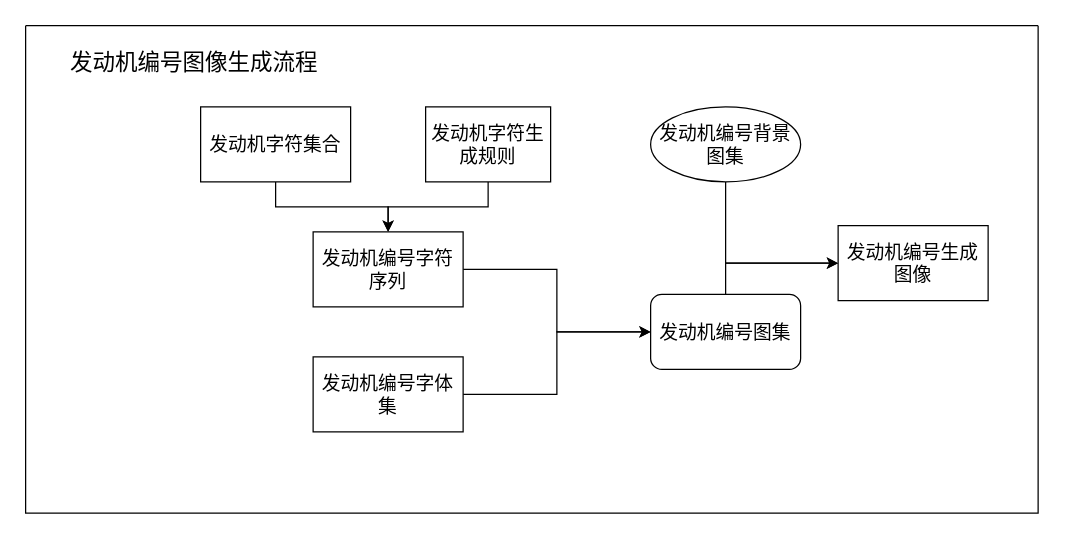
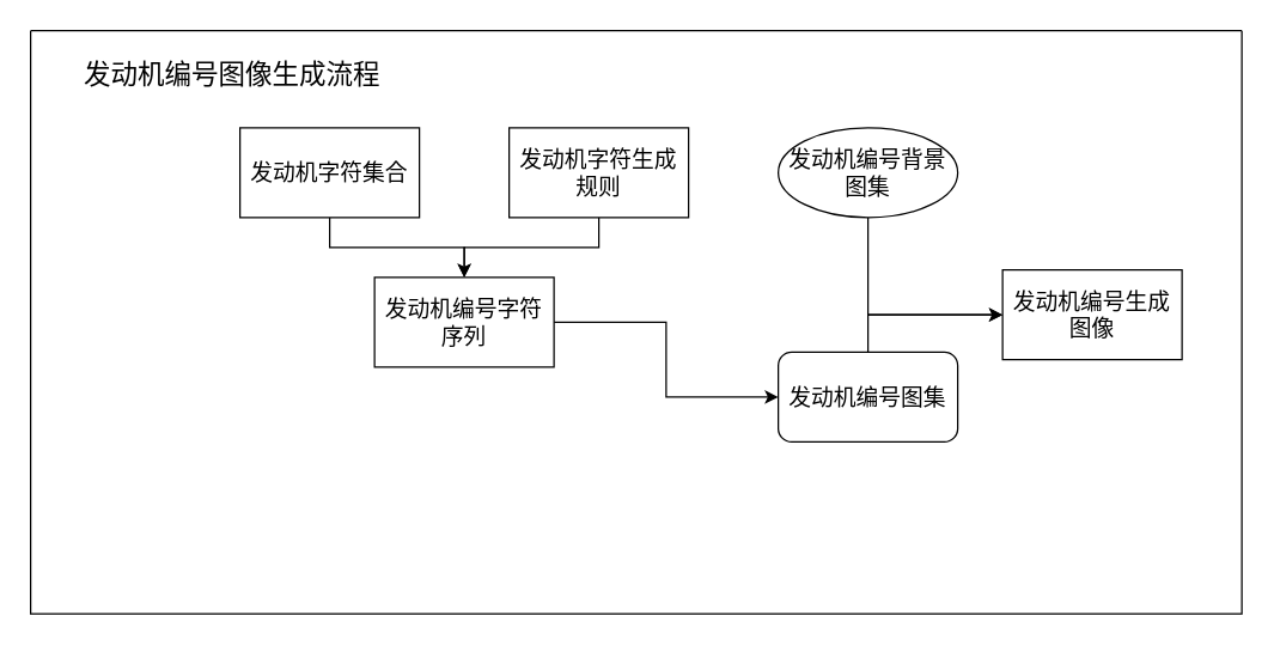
  <mxCell id="0" />
  <mxCell id="1" parent="0" />
  <mxCell id="2" style="edgeStyle=orthogonalEdgeStyle;rounded=0;orthogonalLoop=1;jettySize=auto;html=1;exitX=0.5;exitY=1;exitDx=0;exitDy=0;entryX=0.5;entryY=0;entryDx=0;entryDy=0;fontSize=15;" edge="1" parent="1" source="3" target="7"><mxGeometry relative="1" as="geometry" /></mxCell>
  <mxCell id="3" value="发动机字符集合" style="rounded=0;whiteSpace=wrap;html=1;fontSize=15;" vertex="1" parent="1"><mxGeometry x="160" y="85" width="120" height="60" as="geometry" /></mxCell>
  <mxCell id="4" style="edgeStyle=orthogonalEdgeStyle;rounded=0;orthogonalLoop=1;jettySize=auto;html=1;exitX=0.5;exitY=1;exitDx=0;exitDy=0;fontSize=15;" edge="1" parent="1" source="5" target="7"><mxGeometry relative="1" as="geometry" /></mxCell>
- <mxCell id="5" value="发动机字符生成规则&lt;br style=&quot;font-size: 15px;&quot;&gt;" style="rounded=0;whiteSpace=wrap;html=1;fontSize=15;" vertex="1" parent="1"><mxGeometry x="340" y="85" width="100" height="60" as="geometry" /></mxCell>
+ <mxCell id="5" value="发动机字符生成规则&lt;br style=&quot;font-size: 15px;&quot;&gt;" style="rounded=0;whiteSpace=wrap;html=1;fontSize=15;" vertex="1" parent="1"><mxGeometry x="340" y="85" width="120" height="60" as="geometry" /></mxCell>
  <mxCell id="6" style="edgeStyle=orthogonalEdgeStyle;rounded=0;orthogonalLoop=1;jettySize=auto;html=1;exitX=1;exitY=0.5;exitDx=0;exitDy=0;entryX=0;entryY=0.5;entryDx=0;entryDy=0;fontSize=15;" edge="1" parent="1" source="7" target="16"><mxGeometry relative="1" as="geometry" /></mxCell>
  <mxCell id="7" value="发动机编号字符序列" style="rounded=0;whiteSpace=wrap;html=1;fontSize=15;" vertex="1" parent="1"><mxGeometry x="250" y="185" width="120" height="60" as="geometry" /></mxCell>
  <mxCell id="8" style="edgeStyle=orthogonalEdgeStyle;rounded=0;orthogonalLoop=1;jettySize=auto;html=1;exitX=0.5;exitY=1;exitDx=0;exitDy=0;entryX=0;entryY=0.5;entryDx=0;entryDy=0;fontSize=15;" edge="1" parent="1" source="9" target="14"><mxGeometry relative="1" as="geometry" /></mxCell>
  <mxCell id="9" value="发动机编号背景图集" style="ellipse;whiteSpace=wrap;html=1;fontSize=15;" vertex="1" parent="1"><mxGeometry x="520" y="85" width="120" height="60" as="geometry" /></mxCell>
- <mxCell id="10" style="edgeStyle=orthogonalEdgeStyle;rounded=0;orthogonalLoop=1;jettySize=auto;html=1;exitX=1;exitY=0.5;exitDx=0;exitDy=0;fontSize=15;" edge="1" parent="1" source="11" target="16"><mxGeometry relative="1" as="geometry" /></mxCell>
- <mxCell id="11" value="发动机编号字体集" style="rounded=0;whiteSpace=wrap;html=1;fontSize=15;" vertex="1" parent="1"><mxGeometry x="250" y="285" width="120" height="60" as="geometry" /></mxCell>
  <mxCell id="12" value="" style="swimlane;startSize=0;" vertex="1" parent="1"><mxGeometry x="20" y="20" width="810" height="390" as="geometry" /></mxCell>
  <mxCell id="13" value="发动机编号图像生成流程" style="text;html=1;strokeColor=none;fillColor=none;align=center;verticalAlign=middle;whiteSpace=wrap;rounded=0;fontSize=18;" vertex="1" parent="12"><mxGeometry x="20" y="15" width="230" height="30" as="geometry" /></mxCell>
  <mxCell id="14" value="发动机编号生成图像" style="rounded=0;whiteSpace=wrap;html=1;fontSize=15;" vertex="1" parent="12"><mxGeometry x="650" y="160" width="120" height="60" as="geometry" /></mxCell>
  <mxCell id="15" style="edgeStyle=orthogonalEdgeStyle;rounded=0;orthogonalLoop=1;jettySize=auto;html=1;exitX=0.5;exitY=0;exitDx=0;exitDy=0;entryX=0;entryY=0.5;entryDx=0;entryDy=0;fontSize=15;" edge="1" parent="12" source="16" target="14"><mxGeometry relative="1" as="geometry" /></mxCell>
  <mxCell id="16" value="发动机编号图集" style="whiteSpace=wrap;html=1;fontSize=15;rounded=1;" vertex="1" parent="12"><mxGeometry x="500" y="215" width="120" height="60" as="geometry" /></mxCell>
